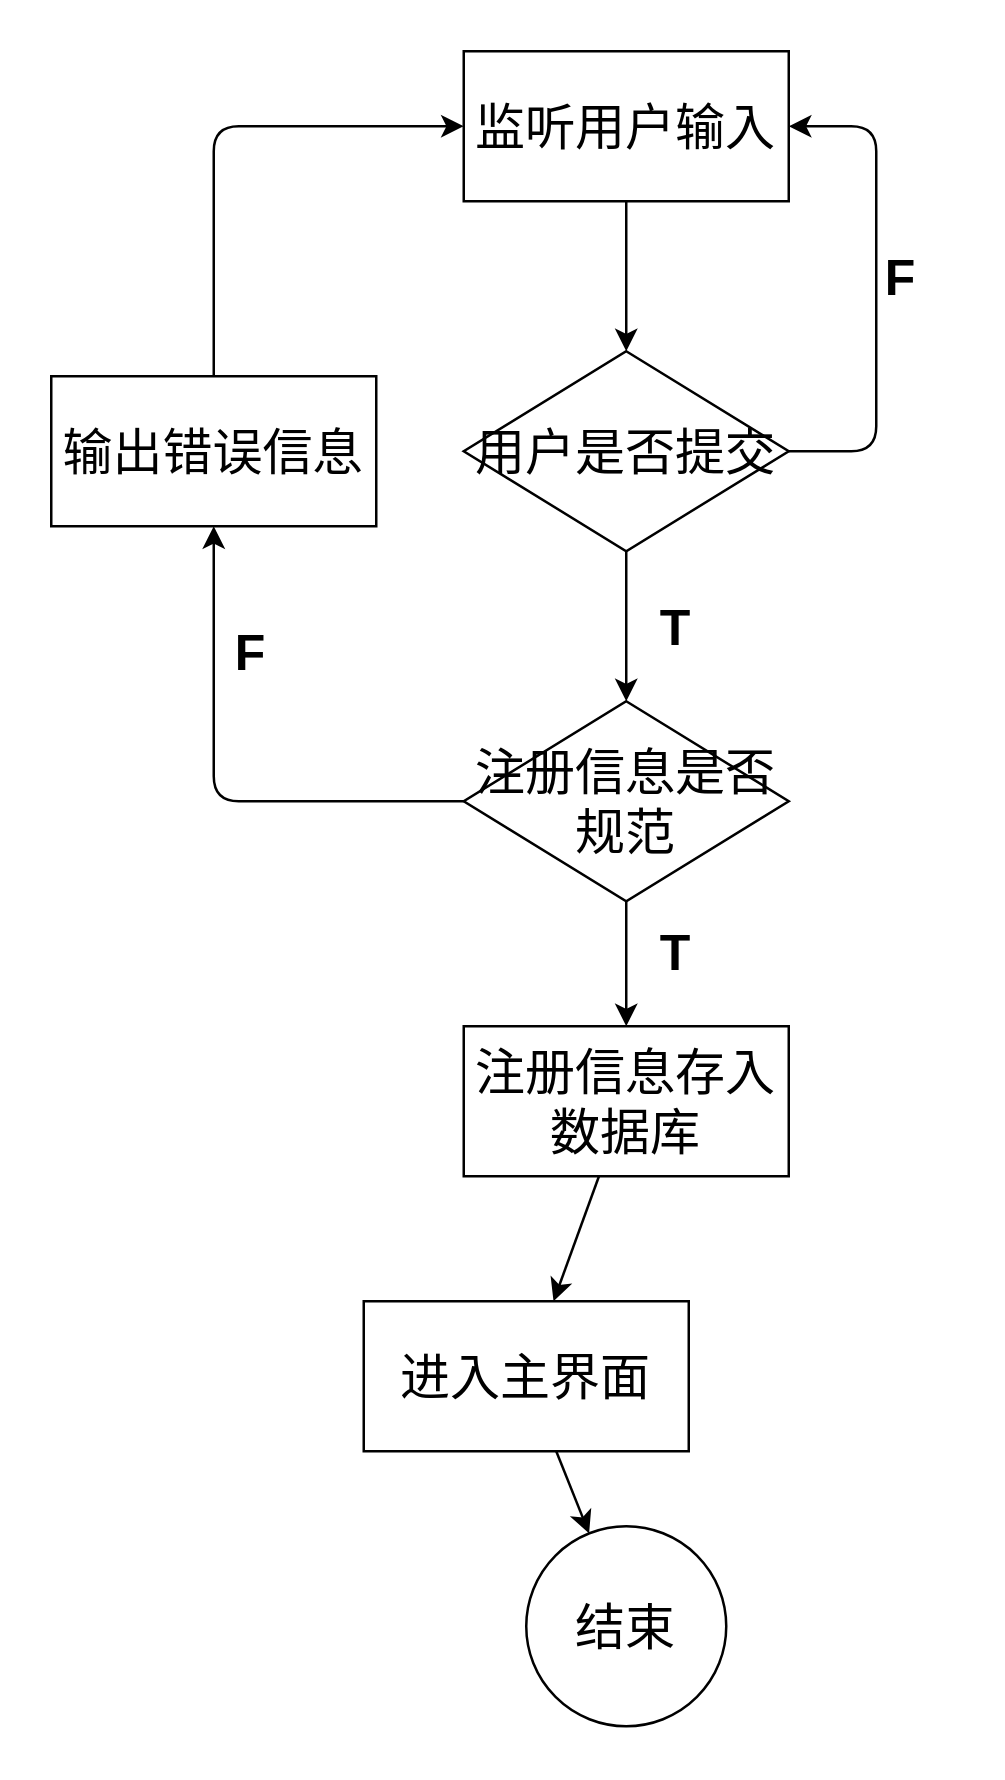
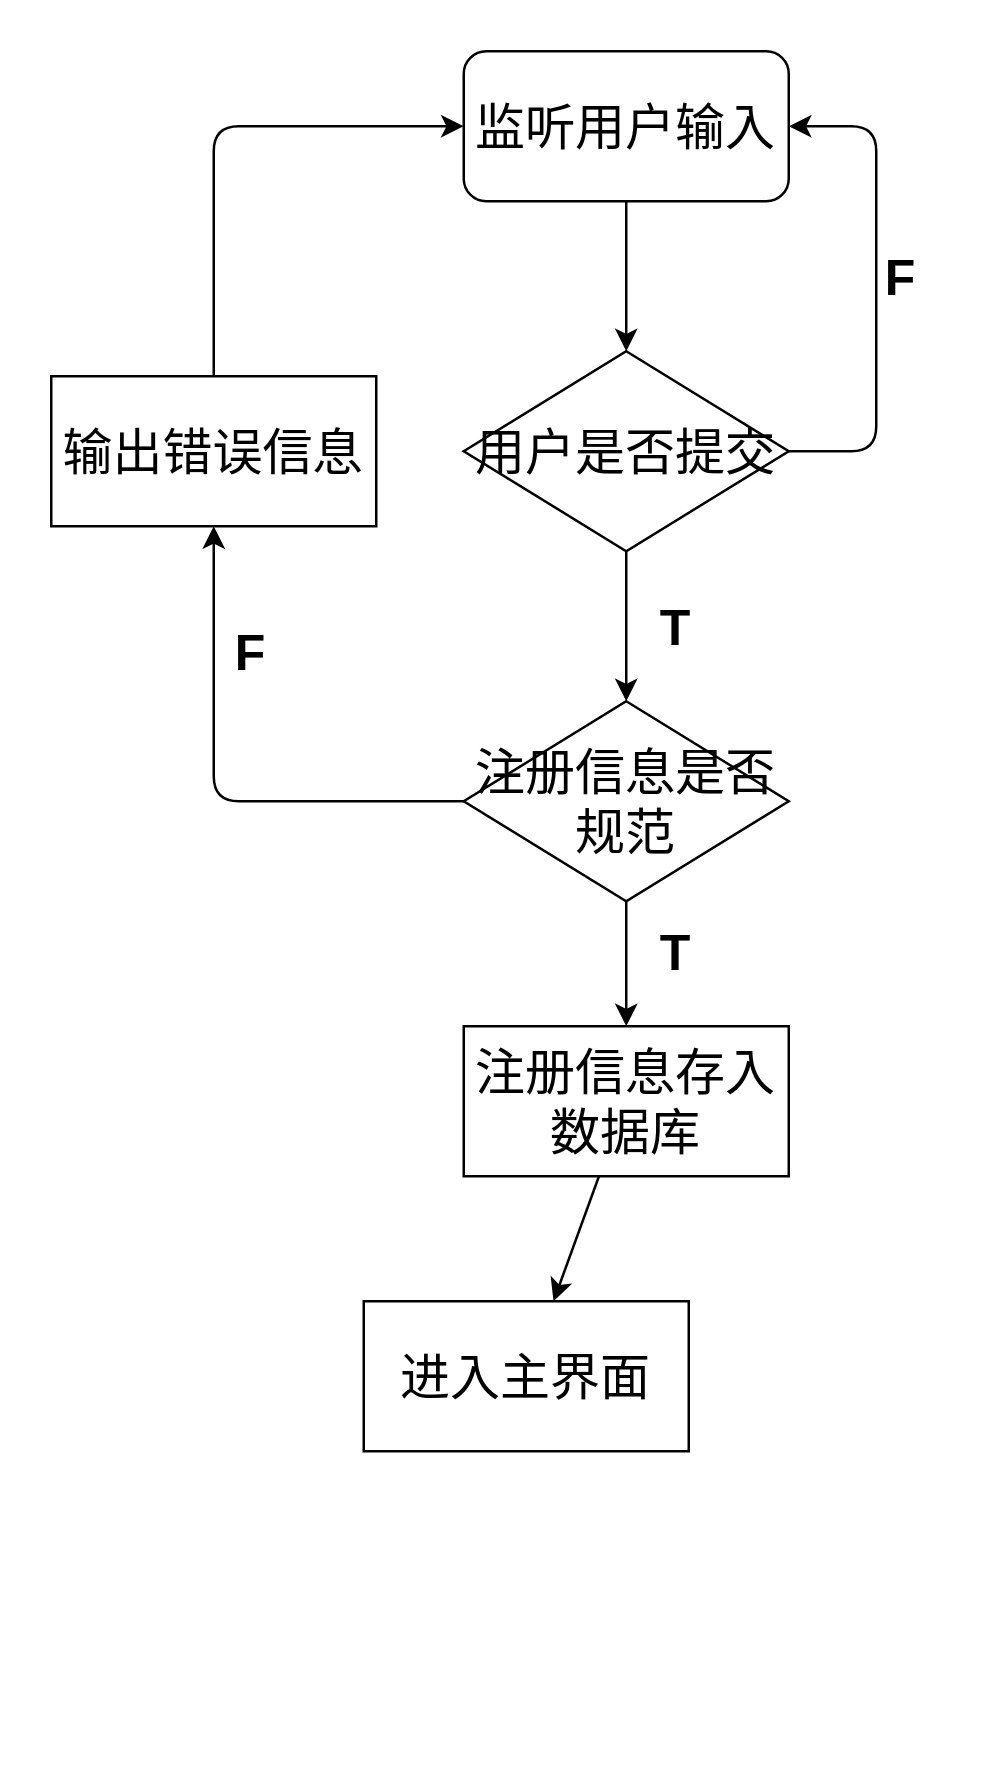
  <mxCell id="0" />
  <mxCell id="1" parent="0" />
- <mxCell id="2" value="&lt;font style=&quot;font-size: 20px&quot;&gt;监听用户输入&lt;/font&gt;" style="rounded=0;whiteSpace=wrap;html=1;" vertex="1" parent="1"><mxGeometry x="185" y="20" width="130" height="60" as="geometry" /></mxCell>
+ <mxCell id="2" value="&lt;font style=&quot;font-size: 20px&quot;&gt;监听用户输入&lt;/font&gt;" style="whiteSpace=wrap;html=1;rounded=1;" vertex="1" parent="1"><mxGeometry x="185" y="20" width="130" height="60" as="geometry" /></mxCell>
  <mxCell id="3" value="&lt;font style=&quot;font-size: 20px&quot;&gt;用户是否提交&lt;/font&gt;" style="rhombus;whiteSpace=wrap;html=1;" vertex="1" parent="1"><mxGeometry x="185" y="140" width="130" height="80" as="geometry" /></mxCell>
  <mxCell id="4" value="" style="endArrow=classic;html=1;" edge="1" parent="1" source="2" target="3"><mxGeometry width="50" height="50" relative="1" as="geometry"><mxPoint x="330" y="180" as="sourcePoint" /><mxPoint x="380" y="130" as="targetPoint" /></mxGeometry></mxCell>
  <mxCell id="5" value="" style="edgeStyle=segmentEdgeStyle;endArrow=classic;html=1;" edge="1" parent="1" source="3" target="2"><mxGeometry width="50" height="50" relative="1" as="geometry"><mxPoint x="330" y="180" as="sourcePoint" /><mxPoint x="380" y="40" as="targetPoint" /><Array as="points"><mxPoint x="350" y="180" /><mxPoint x="350" y="50" /></Array></mxGeometry></mxCell>
  <mxCell id="6" value="&lt;font style=&quot;font-size: 20px&quot;&gt;&lt;b&gt;F&lt;/b&gt;&lt;/font&gt;" style="text;html=1;strokeColor=none;fillColor=none;align=center;verticalAlign=middle;whiteSpace=wrap;rounded=0;" vertex="1" parent="1"><mxGeometry x="340" y="100" width="40" height="20" as="geometry" /></mxCell>
  <mxCell id="7" value="&lt;font style=&quot;font-size: 20px&quot;&gt;&lt;b&gt;T&lt;/b&gt;&lt;/font&gt;" style="text;html=1;strokeColor=none;fillColor=none;align=center;verticalAlign=middle;whiteSpace=wrap;rounded=0;" vertex="1" parent="1"><mxGeometry x="250" y="240" width="40" height="20" as="geometry" /></mxCell>
  <mxCell id="8" value="&lt;span style=&quot;font-size: 20px&quot;&gt;注册信息是否规范&lt;/span&gt;" style="rhombus;whiteSpace=wrap;html=1;" vertex="1" parent="1"><mxGeometry x="185" y="280" width="130" height="80" as="geometry" /></mxCell>
  <mxCell id="9" value="" style="endArrow=classic;html=1;" edge="1" parent="1" source="3" target="8"><mxGeometry width="50" height="50" relative="1" as="geometry"><mxPoint x="330" y="280" as="sourcePoint" /><mxPoint x="380" y="230" as="targetPoint" /></mxGeometry></mxCell>
  <mxCell id="10" value="&lt;font style=&quot;font-size: 20px&quot;&gt;输出错误信息&lt;/font&gt;" style="rounded=0;whiteSpace=wrap;html=1;" vertex="1" parent="1"><mxGeometry x="20" y="150" width="130" height="60" as="geometry" /></mxCell>
  <mxCell id="11" value="" style="edgeStyle=segmentEdgeStyle;endArrow=classic;html=1;" edge="1" parent="1" source="8" target="10"><mxGeometry width="50" height="50" relative="1" as="geometry"><mxPoint x="190" y="180" as="sourcePoint" /><mxPoint x="240" y="130" as="targetPoint" /></mxGeometry></mxCell>
  <mxCell id="12" value="&lt;font style=&quot;font-size: 20px&quot;&gt;&lt;b&gt;F&lt;/b&gt;&lt;/font&gt;" style="text;html=1;strokeColor=none;fillColor=none;align=center;verticalAlign=middle;whiteSpace=wrap;rounded=0;" vertex="1" parent="1"><mxGeometry x="80" y="250" width="40" height="20" as="geometry" /></mxCell>
  <mxCell id="13" value="" style="edgeStyle=segmentEdgeStyle;endArrow=classic;html=1;" edge="1" parent="1" source="10" target="2"><mxGeometry width="50" height="50" relative="1" as="geometry"><mxPoint x="190" y="180" as="sourcePoint" /><mxPoint x="240" y="130" as="targetPoint" /><Array as="points"><mxPoint x="85" y="50" /></Array></mxGeometry></mxCell>
  <mxCell id="14" value="&lt;span style=&quot;font-size: 20px&quot;&gt;注册信息存入数据库&lt;/span&gt;" style="rounded=0;whiteSpace=wrap;html=1;" vertex="1" parent="1"><mxGeometry x="185" y="410" width="130" height="60" as="geometry" /></mxCell>
- <mxCell id="15" value="&lt;font style=&quot;font-size: 20px&quot;&gt;结束&lt;/font&gt;" style="ellipse;whiteSpace=wrap;html=1;aspect=fixed;" vertex="1" parent="1"><mxGeometry x="210" y="610" width="80" height="80" as="geometry" /></mxCell>
  <mxCell id="16" value="" style="endArrow=classic;html=1;" edge="1" parent="1" source="8" target="14"><mxGeometry width="50" height="50" relative="1" as="geometry"><mxPoint x="230" y="530" as="sourcePoint" /><mxPoint x="280" y="480" as="targetPoint" /></mxGeometry></mxCell>
  <mxCell id="17" value="&lt;font style=&quot;font-size: 20px&quot;&gt;&lt;b&gt;T&lt;/b&gt;&lt;/font&gt;" style="text;html=1;strokeColor=none;fillColor=none;align=center;verticalAlign=middle;whiteSpace=wrap;rounded=0;" vertex="1" parent="1"><mxGeometry x="250" y="370" width="40" height="20" as="geometry" /></mxCell>
  <mxCell id="18" value="&lt;span style=&quot;font-size: 20px&quot;&gt;进入主界面&lt;/span&gt;" style="rounded=0;whiteSpace=wrap;html=1;" vertex="1" parent="1"><mxGeometry x="145" y="520" width="130" height="60" as="geometry" /></mxCell>
  <mxCell id="19" value="" style="endArrow=classic;html=1;" edge="1" parent="1" source="14" target="18"><mxGeometry width="50" height="50" relative="1" as="geometry"><mxPoint x="340" y="370" as="sourcePoint" /><mxPoint x="390" y="320" as="targetPoint" /></mxGeometry></mxCell>
- <mxCell id="20" value="" style="endArrow=classic;html=1;" edge="1" parent="1" source="18" target="15"><mxGeometry width="50" height="50" relative="1" as="geometry"><mxPoint x="340" y="370" as="sourcePoint" /><mxPoint x="390" y="320" as="targetPoint" /></mxGeometry></mxCell>
